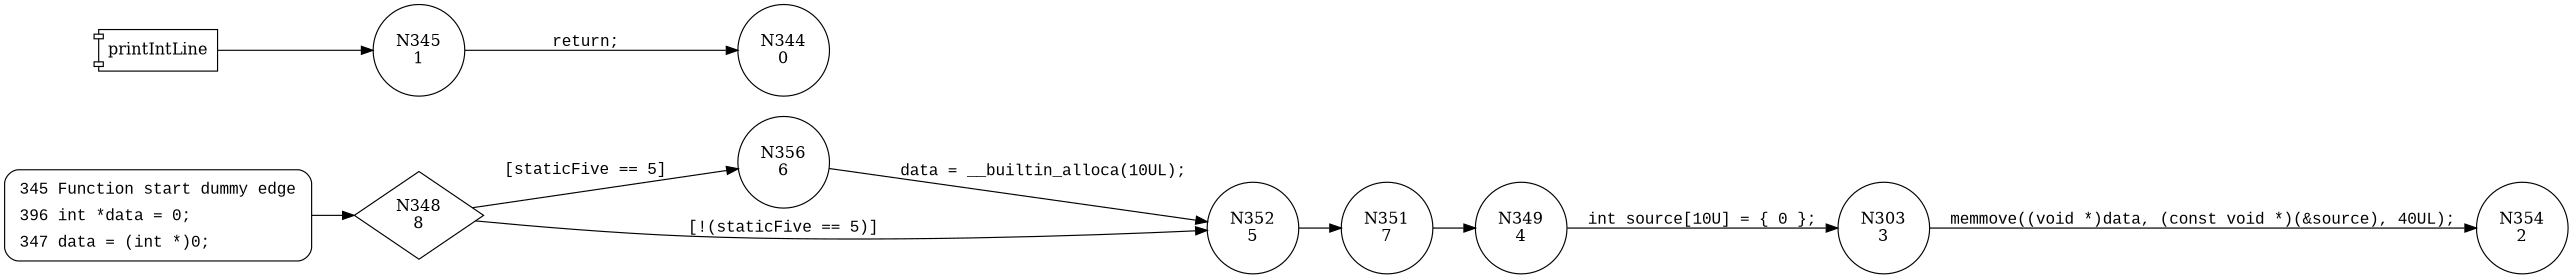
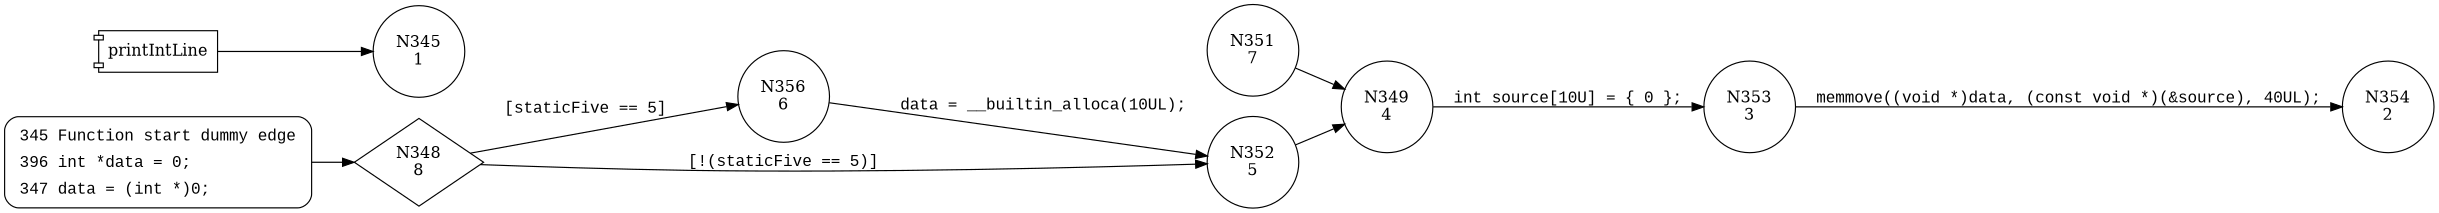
  digraph {
    rankdir=LR
    node [shape=circle]
    edge [fontname="Courier New"]
    n1 [label="N348\n8" shape=diamond]
    n2 [label="N356\n6"]
    n3 [label="N352\n5"]
    n4 [label="N351\n7"]
    n5 [label="N349\n4"]
-   n6 [label="N303\n3"]
+   n6 [label="N353\n3"]
    n7 [label="N354\n2"]
    n8 [label=printIntLine shape=component]
    n9 [label="N345\n1"]
-   n10 [label="N344\n0"]
    n11 [fillcolor=white fontname="Courier New" label=<<table border="0" cellborder="0" cellpadding="3" bgcolor="white"><tr><td align="right">345</td><td align="left">Function start dummy edge</td></tr><tr><td align="right">396</td><td align="left">int *data = 0;</td></tr><tr><td align="right">347</td><td align="left">data = (int *)0;</td></tr></table>> penwidth=1 shape=Mrecord style="filled,bold"]
    n1 -> n2 [label="[staticFive == 5]"]
    n1 -> n3 [label="[!(staticFive == 5)]"]
    n2 -> n3 [label="data = __builtin_alloca(10UL);"]
-   n3 -> n4
+   n3 -> n5
    n4 -> n5
    n5 -> n6 [label="int source[10U] = { 0 };"]
    n6 -> n7 [label="memmove((void *)data, (const void *)(&source), 40UL);"]
    n8 -> n9
-   n9 -> n10 [label="return;"]
    n11 -> n1 [fontname=""]
  }
